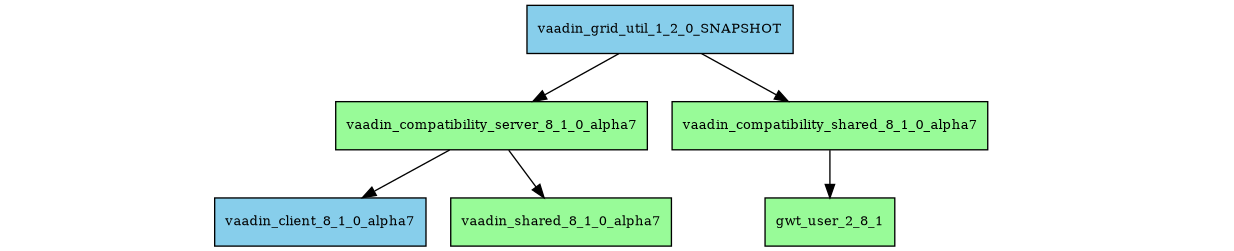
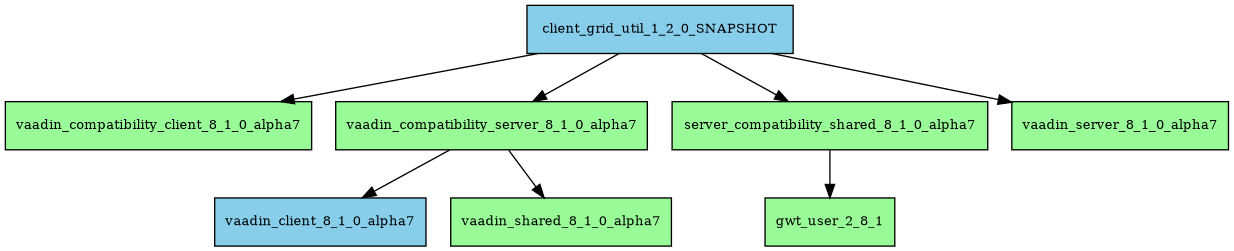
  digraph {
    node [fillcolor=palegreen fontsize=10.0 shape=box style=filled]
-   vaadin_grid_util_1_2_0_SNAPSHOT [fillcolor=skyblue]
+   vaadin_grid_util_1_2_0_SNAPSHOT [fillcolor=skyblue label=client_grid_util_1_2_0_SNAPSHOT]
+   vaadin_compatibility_client_8_1_0_alpha7
    vaadin_compatibility_server_8_1_0_alpha7
-   vaadin_compatibility_shared_8_1_0_alpha7
+   vaadin_compatibility_shared_8_1_0_alpha7 [label=server_compatibility_shared_8_1_0_alpha7]
+   vaadin_server_8_1_0_alpha7
    vaadin_client_8_1_0_alpha7 [fillcolor=skyblue]
    vaadin_shared_8_1_0_alpha7
    gwt_user_2_8_1
+   vaadin_grid_util_1_2_0_SNAPSHOT -> vaadin_compatibility_client_8_1_0_alpha7
    vaadin_grid_util_1_2_0_SNAPSHOT -> vaadin_compatibility_server_8_1_0_alpha7
    vaadin_grid_util_1_2_0_SNAPSHOT -> vaadin_compatibility_shared_8_1_0_alpha7
+   vaadin_grid_util_1_2_0_SNAPSHOT -> vaadin_server_8_1_0_alpha7
    vaadin_compatibility_server_8_1_0_alpha7 -> vaadin_client_8_1_0_alpha7
    vaadin_compatibility_server_8_1_0_alpha7 -> vaadin_shared_8_1_0_alpha7
    vaadin_compatibility_shared_8_1_0_alpha7 -> gwt_user_2_8_1
  }
